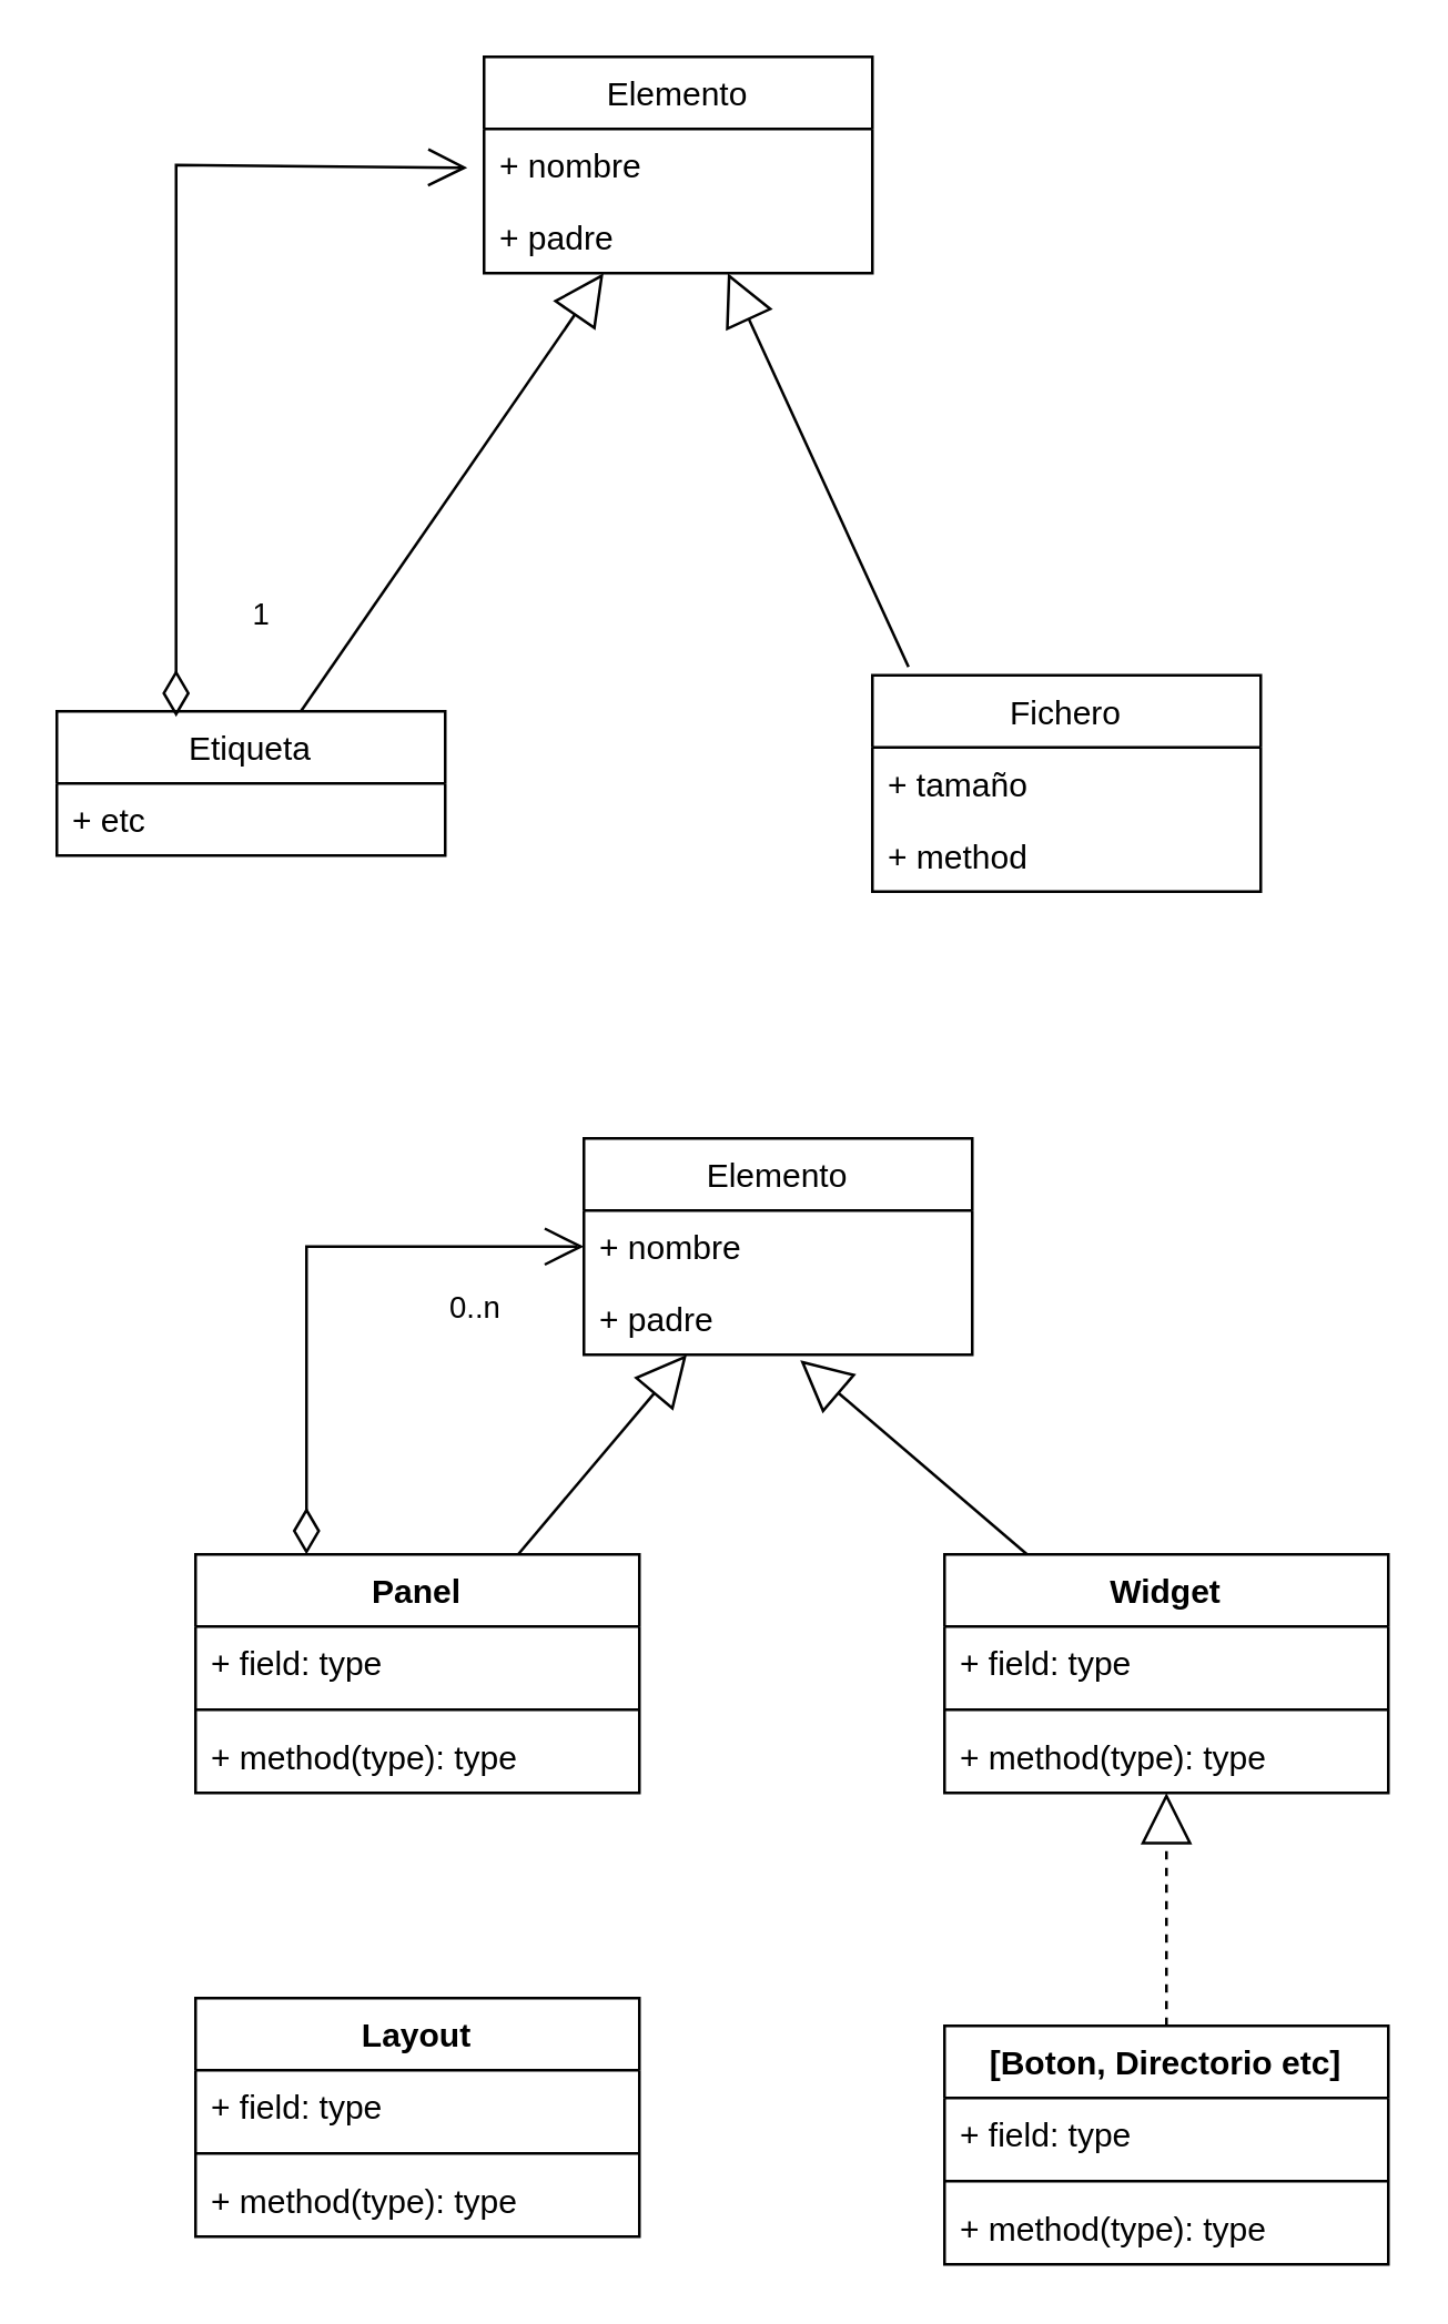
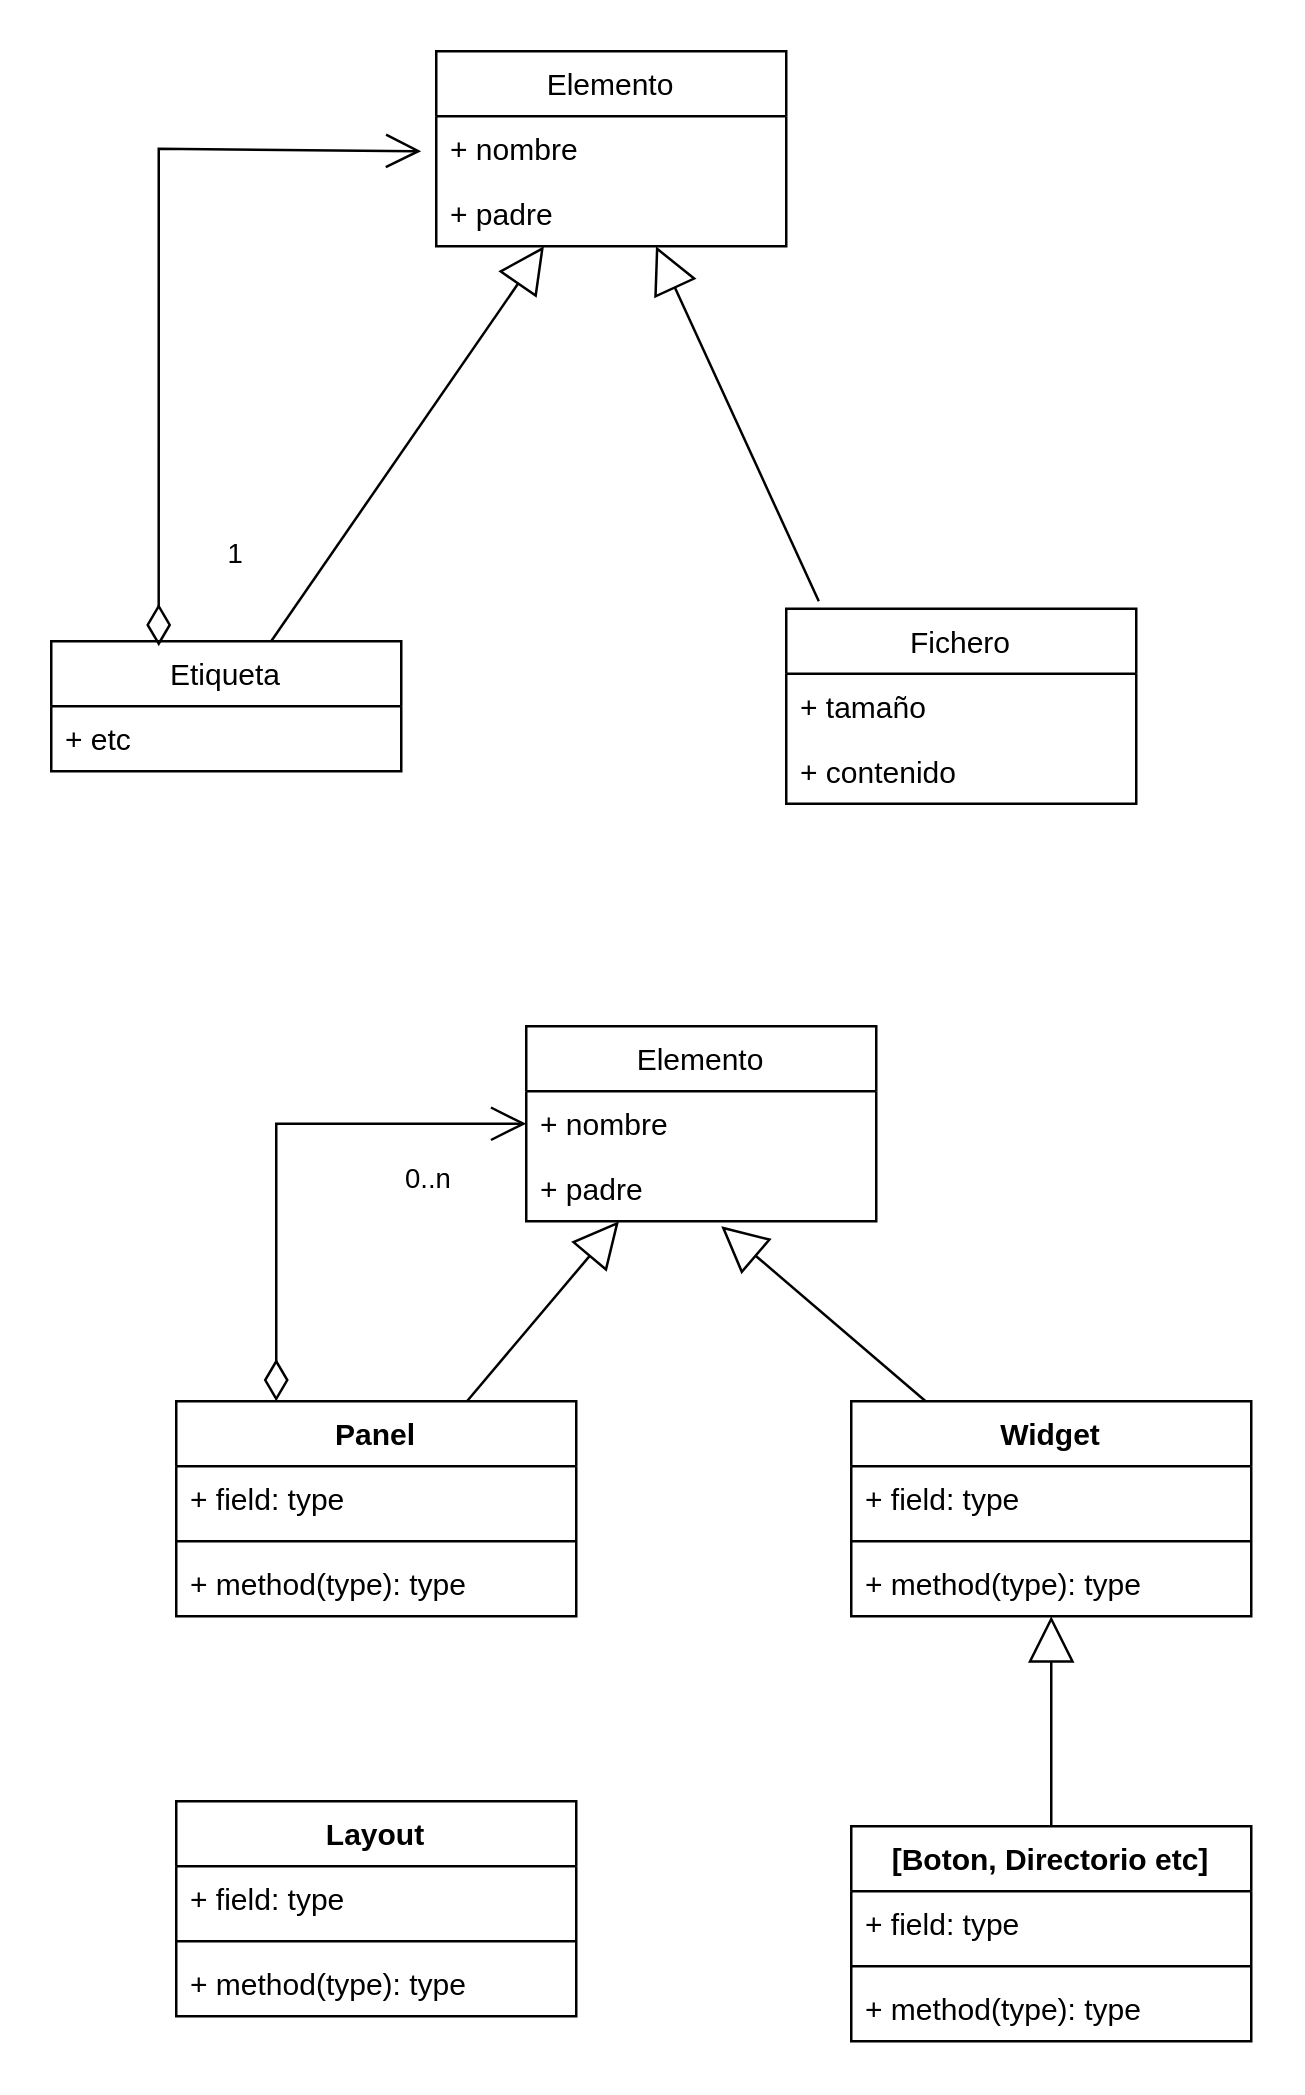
  <mxCell id="0" />
  <mxCell id="1" parent="0" />
  <mxCell id="2" value="Fichero" style="swimlane;fontStyle=0;childLayout=stackLayout;horizontal=1;startSize=26;fillColor=none;horizontalStack=0;resizeParent=1;resizeParentMax=0;resizeLast=0;collapsible=1;marginBottom=0;" vertex="1" parent="1"><mxGeometry x="314" y="243" width="140" height="78" as="geometry" /></mxCell>
  <mxCell id="3" value="+ tamaño" style="text;strokeColor=none;fillColor=none;align=left;verticalAlign=top;spacingLeft=4;spacingRight=4;overflow=hidden;rotatable=0;points=[[0,0.5],[1,0.5]];portConstraint=eastwest;" vertex="1" parent="2"><mxGeometry y="26" width="140" height="26" as="geometry" /></mxCell>
- <mxCell id="4" value="+ method" style="text;strokeColor=none;fillColor=none;align=left;verticalAlign=top;spacingLeft=4;spacingRight=4;overflow=hidden;rotatable=0;points=[[0,0.5],[1,0.5]];portConstraint=eastwest;" vertex="1" parent="2"><mxGeometry y="52" width="140" height="26" as="geometry" /></mxCell>
+ <mxCell id="4" value="+ contenido" style="text;strokeColor=none;fillColor=none;align=left;verticalAlign=top;spacingLeft=4;spacingRight=4;overflow=hidden;rotatable=0;points=[[0,0.5],[1,0.5]];portConstraint=eastwest;" vertex="1" parent="2"><mxGeometry y="52" width="140" height="26" as="geometry" /></mxCell>
  <mxCell id="5" value="Etiqueta" style="swimlane;fontStyle=0;childLayout=stackLayout;horizontal=1;startSize=26;fillColor=none;horizontalStack=0;resizeParent=1;resizeParentMax=0;resizeLast=0;collapsible=1;marginBottom=0;" vertex="1" parent="1"><mxGeometry x="20" y="256" width="140" height="52" as="geometry" /></mxCell>
  <mxCell id="6" value="+ etc" style="text;strokeColor=none;fillColor=none;align=left;verticalAlign=top;spacingLeft=4;spacingRight=4;overflow=hidden;rotatable=0;points=[[0,0.5],[1,0.5]];portConstraint=eastwest;" vertex="1" parent="5"><mxGeometry y="26" width="140" height="26" as="geometry" /></mxCell>
  <mxCell id="7" value="Elemento" style="swimlane;fontStyle=0;childLayout=stackLayout;horizontal=1;startSize=26;fillColor=none;horizontalStack=0;resizeParent=1;resizeParentMax=0;resizeLast=0;collapsible=1;marginBottom=0;" vertex="1" parent="1"><mxGeometry x="174" y="20" width="140" height="78" as="geometry" /></mxCell>
  <mxCell id="8" value="+ nombre" style="text;strokeColor=none;fillColor=none;align=left;verticalAlign=top;spacingLeft=4;spacingRight=4;overflow=hidden;rotatable=0;points=[[0,0.5],[1,0.5]];portConstraint=eastwest;" vertex="1" parent="7"><mxGeometry y="26" width="140" height="26" as="geometry" /></mxCell>
  <mxCell id="9" value="+ padre" style="text;strokeColor=none;fillColor=none;align=left;verticalAlign=top;spacingLeft=4;spacingRight=4;overflow=hidden;rotatable=0;points=[[0,0.5],[1,0.5]];portConstraint=eastwest;" vertex="1" parent="7"><mxGeometry y="52" width="140" height="26" as="geometry" /></mxCell>
  <mxCell id="10" value="" style="endArrow=block;endSize=16;endFill=0;html=1;rounded=0;elbow=vertical;exitX=0.093;exitY=-0.038;exitDx=0;exitDy=0;exitPerimeter=0;" edge="1" parent="1" source="2" target="7"><mxGeometry width="160" relative="1" as="geometry"><mxPoint x="230" y="330" as="sourcePoint" /><mxPoint x="420" y="120" as="targetPoint" /></mxGeometry></mxCell>
  <mxCell id="11" value="" style="endArrow=block;endSize=16;endFill=0;html=1;rounded=0;elbow=vertical;" edge="1" parent="1" source="5" target="7"><mxGeometry width="160" relative="1" as="geometry"><mxPoint x="394" y="227" as="sourcePoint" /><mxPoint x="288.557" y="108" as="targetPoint" /></mxGeometry></mxCell>
  <mxCell id="12" value="1" style="endArrow=open;html=1;endSize=12;startArrow=diamondThin;startSize=14;startFill=0;edgeStyle=orthogonalEdgeStyle;align=left;verticalAlign=bottom;rounded=0;elbow=vertical;exitX=0.307;exitY=0.038;exitDx=0;exitDy=0;exitPerimeter=0;entryX=-0.043;entryY=0.538;entryDx=0;entryDy=0;entryPerimeter=0;" edge="1" parent="1" source="5" target="8"><mxGeometry x="-0.819" y="-26" relative="1" as="geometry"><mxPoint x="230" y="330" as="sourcePoint" /><mxPoint x="170" y="60" as="targetPoint" /><Array as="points"><mxPoint x="63" y="59" /></Array><mxPoint as="offset" /></mxGeometry></mxCell>
  <mxCell id="13" value="Panel" style="swimlane;fontStyle=1;align=center;verticalAlign=top;childLayout=stackLayout;horizontal=1;startSize=26;horizontalStack=0;resizeParent=1;resizeParentMax=0;resizeLast=0;collapsible=1;marginBottom=0;" vertex="1" parent="1"><mxGeometry x="70" y="560" width="160" height="86" as="geometry" /></mxCell>
  <mxCell id="14" value="+ field: type" style="text;strokeColor=none;fillColor=none;align=left;verticalAlign=top;spacingLeft=4;spacingRight=4;overflow=hidden;rotatable=0;points=[[0,0.5],[1,0.5]];portConstraint=eastwest;" vertex="1" parent="13"><mxGeometry y="26" width="160" height="26" as="geometry" /></mxCell>
  <mxCell id="15" value="" style="line;strokeWidth=1;fillColor=none;align=left;verticalAlign=middle;spacingTop=-1;spacingLeft=3;spacingRight=3;rotatable=0;labelPosition=right;points=[];portConstraint=eastwest;" vertex="1" parent="13"><mxGeometry y="52" width="160" height="8" as="geometry" /></mxCell>
  <mxCell id="16" value="+ method(type): type" style="text;strokeColor=none;fillColor=none;align=left;verticalAlign=top;spacingLeft=4;spacingRight=4;overflow=hidden;rotatable=0;points=[[0,0.5],[1,0.5]];portConstraint=eastwest;" vertex="1" parent="13"><mxGeometry y="60" width="160" height="26" as="geometry" /></mxCell>
  <mxCell id="17" value="Widget" style="swimlane;fontStyle=1;align=center;verticalAlign=top;childLayout=stackLayout;horizontal=1;startSize=26;horizontalStack=0;resizeParent=1;resizeParentMax=0;resizeLast=0;collapsible=1;marginBottom=0;" vertex="1" parent="1"><mxGeometry x="340" y="560" width="160" height="86" as="geometry" /></mxCell>
  <mxCell id="18" value="+ field: type" style="text;strokeColor=none;fillColor=none;align=left;verticalAlign=top;spacingLeft=4;spacingRight=4;overflow=hidden;rotatable=0;points=[[0,0.5],[1,0.5]];portConstraint=eastwest;" vertex="1" parent="17"><mxGeometry y="26" width="160" height="26" as="geometry" /></mxCell>
  <mxCell id="19" value="" style="line;strokeWidth=1;fillColor=none;align=left;verticalAlign=middle;spacingTop=-1;spacingLeft=3;spacingRight=3;rotatable=0;labelPosition=right;points=[];portConstraint=eastwest;" vertex="1" parent="17"><mxGeometry y="52" width="160" height="8" as="geometry" /></mxCell>
  <mxCell id="20" value="+ method(type): type" style="text;strokeColor=none;fillColor=none;align=left;verticalAlign=top;spacingLeft=4;spacingRight=4;overflow=hidden;rotatable=0;points=[[0,0.5],[1,0.5]];portConstraint=eastwest;" vertex="1" parent="17"><mxGeometry y="60" width="160" height="26" as="geometry" /></mxCell>
  <mxCell id="21" value="Elemento" style="swimlane;fontStyle=0;childLayout=stackLayout;horizontal=1;startSize=26;fillColor=none;horizontalStack=0;resizeParent=1;resizeParentMax=0;resizeLast=0;collapsible=1;marginBottom=0;" vertex="1" parent="1"><mxGeometry x="210" y="410" width="140" height="78" as="geometry" /></mxCell>
  <mxCell id="22" value="+ nombre" style="text;strokeColor=none;fillColor=none;align=left;verticalAlign=top;spacingLeft=4;spacingRight=4;overflow=hidden;rotatable=0;points=[[0,0.5],[1,0.5]];portConstraint=eastwest;" vertex="1" parent="21"><mxGeometry y="26" width="140" height="26" as="geometry" /></mxCell>
  <mxCell id="23" value="+ padre" style="text;strokeColor=none;fillColor=none;align=left;verticalAlign=top;spacingLeft=4;spacingRight=4;overflow=hidden;rotatable=0;points=[[0,0.5],[1,0.5]];portConstraint=eastwest;" vertex="1" parent="21"><mxGeometry y="52" width="140" height="26" as="geometry" /></mxCell>
  <mxCell id="24" value="" style="endArrow=block;endSize=16;endFill=0;html=1;rounded=0;elbow=vertical;" edge="1" parent="1" source="13" target="21"><mxGeometry width="160" relative="1" as="geometry"><mxPoint x="117.955" y="266" as="sourcePoint" /><mxPoint x="227.067" y="108" as="targetPoint" /></mxGeometry></mxCell>
  <mxCell id="25" value="" style="endArrow=block;endSize=16;endFill=0;html=1;rounded=0;elbow=vertical;entryX=0.557;entryY=1.077;entryDx=0;entryDy=0;entryPerimeter=0;" edge="1" parent="1" source="17" target="23"><mxGeometry width="160" relative="1" as="geometry"><mxPoint x="389.609" y="542" as="sourcePoint" /><mxPoint x="450.388" y="470" as="targetPoint" /></mxGeometry></mxCell>
  <mxCell id="26" value="0..n" style="endArrow=open;html=1;endSize=12;startArrow=diamondThin;startSize=14;startFill=0;edgeStyle=orthogonalEdgeStyle;align=left;verticalAlign=bottom;rounded=0;elbow=vertical;entryX=0;entryY=0.5;entryDx=0;entryDy=0;exitX=0.25;exitY=0;exitDx=0;exitDy=0;" edge="1" parent="1" source="13" target="22"><mxGeometry x="0.526" y="-31" relative="1" as="geometry"><mxPoint x="394" y="253" as="sourcePoint" /><mxPoint x="324" y="69" as="targetPoint" /><mxPoint as="offset" /><Array as="points"><mxPoint x="110" y="449" /></Array></mxGeometry></mxCell>
  <mxCell id="27" value="[Boton, Directorio etc]" style="swimlane;fontStyle=1;align=center;verticalAlign=top;childLayout=stackLayout;horizontal=1;startSize=26;horizontalStack=0;resizeParent=1;resizeParentMax=0;resizeLast=0;collapsible=1;marginBottom=0;" vertex="1" parent="1"><mxGeometry x="340" y="730" width="160" height="86" as="geometry" /></mxCell>
  <mxCell id="28" value="+ field: type" style="text;strokeColor=none;fillColor=none;align=left;verticalAlign=top;spacingLeft=4;spacingRight=4;overflow=hidden;rotatable=0;points=[[0,0.5],[1,0.5]];portConstraint=eastwest;" vertex="1" parent="27"><mxGeometry y="26" width="160" height="26" as="geometry" /></mxCell>
  <mxCell id="29" value="" style="line;strokeWidth=1;fillColor=none;align=left;verticalAlign=middle;spacingTop=-1;spacingLeft=3;spacingRight=3;rotatable=0;labelPosition=right;points=[];portConstraint=eastwest;" vertex="1" parent="27"><mxGeometry y="52" width="160" height="8" as="geometry" /></mxCell>
  <mxCell id="30" value="+ method(type): type" style="text;strokeColor=none;fillColor=none;align=left;verticalAlign=top;spacingLeft=4;spacingRight=4;overflow=hidden;rotatable=0;points=[[0,0.5],[1,0.5]];portConstraint=eastwest;" vertex="1" parent="27"><mxGeometry y="60" width="160" height="26" as="geometry" /></mxCell>
- <mxCell id="31" value="" style="endArrow=block;endSize=16;endFill=0;html=1;rounded=0;elbow=vertical;exitX=0.5;exitY=0;exitDx=0;exitDy=0;dashed=1;" edge="1" parent="1" source="27" target="17"><mxGeometry width="160" relative="1" as="geometry"><mxPoint x="379.761" y="570" as="sourcePoint" /><mxPoint x="400" y="670" as="targetPoint" /></mxGeometry></mxCell>
+ <mxCell id="31" value="" style="endArrow=block;endSize=16;endFill=0;html=1;rounded=0;elbow=vertical;exitX=0.5;exitY=0;exitDx=0;exitDy=0;" edge="1" parent="1" source="27" target="17"><mxGeometry width="160" relative="1" as="geometry"><mxPoint x="379.761" y="570" as="sourcePoint" /><mxPoint x="400" y="670" as="targetPoint" /></mxGeometry></mxCell>
  <mxCell id="32" value="Layout" style="swimlane;fontStyle=1;align=center;verticalAlign=top;childLayout=stackLayout;horizontal=1;startSize=26;horizontalStack=0;resizeParent=1;resizeParentMax=0;resizeLast=0;collapsible=1;marginBottom=0;" vertex="1" parent="1"><mxGeometry x="70" y="720" width="160" height="86" as="geometry" /></mxCell>
  <mxCell id="33" value="+ field: type" style="text;strokeColor=none;fillColor=none;align=left;verticalAlign=top;spacingLeft=4;spacingRight=4;overflow=hidden;rotatable=0;points=[[0,0.5],[1,0.5]];portConstraint=eastwest;" vertex="1" parent="32"><mxGeometry y="26" width="160" height="26" as="geometry" /></mxCell>
  <mxCell id="34" value="" style="line;strokeWidth=1;fillColor=none;align=left;verticalAlign=middle;spacingTop=-1;spacingLeft=3;spacingRight=3;rotatable=0;labelPosition=right;points=[];portConstraint=eastwest;" vertex="1" parent="32"><mxGeometry y="52" width="160" height="8" as="geometry" /></mxCell>
  <mxCell id="35" value="+ method(type): type" style="text;strokeColor=none;fillColor=none;align=left;verticalAlign=top;spacingLeft=4;spacingRight=4;overflow=hidden;rotatable=0;points=[[0,0.5],[1,0.5]];portConstraint=eastwest;" vertex="1" parent="32"><mxGeometry y="60" width="160" height="26" as="geometry" /></mxCell>
